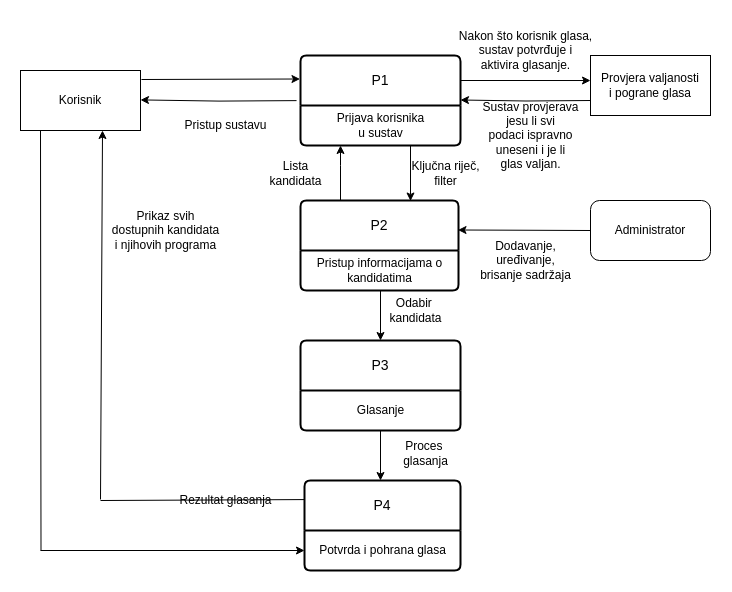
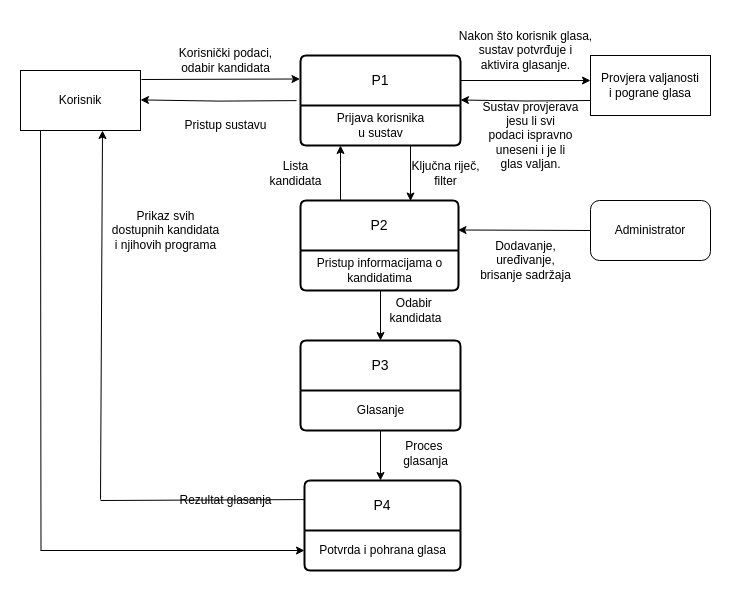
  <mxCell id="0" />
  <mxCell id="1" parent="0" />
  <mxCell id="2" value="P1" style="swimlane;childLayout=stackLayout;horizontal=1;startSize=50;horizontalStack=0;rounded=1;fontSize=14;fontStyle=0;strokeWidth=2;resizeParent=0;resizeLast=1;shadow=0;dashed=0;align=center;arcSize=4;whiteSpace=wrap;html=1;" parent="1" vertex="1"><mxGeometry x="300" y="55" width="160" height="90" as="geometry" /></mxCell>
  <mxCell id="3" value="Prijava korisnika &lt;br&gt;u sustav" style="text;html=1;align=center;verticalAlign=middle;resizable=0;points=[];autosize=1;strokeColor=none;fillColor=none;" parent="2" vertex="1"><mxGeometry y="50" width="160" height="40" as="geometry" /></mxCell>
  <mxCell id="4" value="" style="edgeStyle=orthogonalEdgeStyle;rounded=0;orthogonalLoop=1;jettySize=auto;html=1;exitX=1.008;exitY=0.15;exitDx=0;exitDy=0;exitPerimeter=0;" parent="1" source="5" edge="1"><mxGeometry relative="1" as="geometry"><mxPoint x="151" y="78" as="sourcePoint" /><mxPoint x="299.5" y="78.5" as="targetPoint" /></mxGeometry></mxCell>
  <mxCell id="5" value="Korisnik" style="rounded=0;whiteSpace=wrap;html=1;" parent="1" vertex="1"><mxGeometry x="20" y="70" width="120" height="60" as="geometry" /></mxCell>
  <mxCell id="6" value="" style="edgeStyle=orthogonalEdgeStyle;rounded=0;orthogonalLoop=1;jettySize=auto;html=1;exitX=0;exitY=0.443;exitDx=0;exitDy=0;exitPerimeter=0;entryX=1.033;entryY=0.617;entryDx=0;entryDy=0;entryPerimeter=0;" parent="1" edge="1"><mxGeometry relative="1" as="geometry"><mxPoint x="296.04" y="100.11" as="sourcePoint" /><mxPoint x="140" y="99.41" as="targetPoint" /></mxGeometry></mxCell>
+ <mxCell id="7" value="Korisnički podaci,&lt;br&gt;odabir kandidata" style="text;html=1;align=center;verticalAlign=middle;resizable=0;points=[];autosize=1;strokeColor=none;fillColor=none;" parent="1" vertex="1"><mxGeometry x="165" y="40" width="120" height="40" as="geometry" /></mxCell>
  <mxCell id="8" value="Pristup sustavu" style="text;html=1;align=center;verticalAlign=middle;resizable=0;points=[];autosize=1;strokeColor=none;fillColor=none;" parent="1" vertex="1"><mxGeometry x="170" y="110" width="110" height="30" as="geometry" /></mxCell>
  <mxCell id="9" value="P2" style="swimlane;childLayout=stackLayout;horizontal=1;startSize=50;horizontalStack=0;rounded=1;fontSize=14;fontStyle=0;strokeWidth=2;resizeParent=0;resizeLast=1;shadow=0;dashed=0;align=center;arcSize=4;whiteSpace=wrap;html=1;" parent="1" vertex="1"><mxGeometry x="300" y="200" width="158" height="90" as="geometry" /></mxCell>
  <mxCell id="10" value="Pristup informacijama o&lt;div&gt;kandidatima&lt;/div&gt;" style="text;html=1;align=center;verticalAlign=middle;resizable=0;points=[];autosize=1;strokeColor=none;fillColor=none;" parent="9" vertex="1"><mxGeometry y="50" width="158" height="40" as="geometry" /></mxCell>
  <mxCell id="11" value="" style="edgeStyle=orthogonalEdgeStyle;rounded=0;orthogonalLoop=1;jettySize=auto;html=1;entryX=1.033;entryY=0.617;entryDx=0;entryDy=0;entryPerimeter=0;" parent="1" edge="1"><mxGeometry relative="1" as="geometry"><mxPoint x="340" y="200" as="sourcePoint" /><mxPoint x="340" y="145" as="targetPoint" /><Array as="points"><mxPoint x="340" y="165" /><mxPoint x="340" y="165" /></Array></mxGeometry></mxCell>
  <mxCell id="12" value="Lista &lt;br&gt;kandidata" style="text;html=1;align=center;verticalAlign=middle;resizable=0;points=[];autosize=1;strokeColor=none;fillColor=none;" parent="1" vertex="1"><mxGeometry x="255" y="153" width="80" height="40" as="geometry" /></mxCell>
  <mxCell id="13" value="Ključna riječ, &lt;br&gt;filter" style="text;html=1;align=center;verticalAlign=middle;resizable=0;points=[];autosize=1;strokeColor=none;fillColor=none;" parent="1" vertex="1"><mxGeometry x="400" y="153" width="90" height="40" as="geometry" /></mxCell>
  <mxCell id="14" value="P3" style="swimlane;childLayout=stackLayout;horizontal=1;startSize=50;horizontalStack=0;rounded=1;fontSize=14;fontStyle=0;strokeWidth=2;resizeParent=0;resizeLast=1;shadow=0;dashed=0;align=center;arcSize=4;whiteSpace=wrap;html=1;" parent="1" vertex="1"><mxGeometry x="300" y="340" width="160" height="90" as="geometry" /></mxCell>
  <mxCell id="15" value="Glasanje" style="text;html=1;align=center;verticalAlign=middle;resizable=0;points=[];autosize=1;strokeColor=none;fillColor=none;" parent="14" vertex="1"><mxGeometry y="50" width="160" height="40" as="geometry" /></mxCell>
  <mxCell id="16" value="" style="edgeStyle=orthogonalEdgeStyle;rounded=0;orthogonalLoop=1;jettySize=auto;html=1;" parent="1" edge="1"><mxGeometry relative="1" as="geometry"><mxPoint x="410" y="145.5" as="sourcePoint" /><mxPoint x="410" y="200.5" as="targetPoint" /></mxGeometry></mxCell>
  <mxCell id="17" value="" style="endArrow=none;html=1;rounded=0;" parent="1" edge="1"><mxGeometry width="50" height="50" relative="1" as="geometry"><mxPoint x="40.5" y="550" as="sourcePoint" /><mxPoint x="40" y="130" as="targetPoint" /></mxGeometry></mxCell>
  <mxCell id="18" value="" style="endArrow=classic;html=1;rounded=0;entryX=-0.013;entryY=0.433;entryDx=0;entryDy=0;entryPerimeter=0;" parent="1" edge="1"><mxGeometry width="50" height="50" relative="1" as="geometry"><mxPoint x="40" y="550" as="sourcePoint" /><mxPoint x="304" y="550" as="targetPoint" /></mxGeometry></mxCell>
  <mxCell id="19" value="Odabir&amp;nbsp;&lt;br&gt;kandidata" style="text;html=1;align=center;verticalAlign=middle;resizable=0;points=[];autosize=1;strokeColor=none;fillColor=none;" parent="1" vertex="1"><mxGeometry x="375" y="290" width="80" height="40" as="geometry" /></mxCell>
  <mxCell id="20" value="Rezultat glasanja" style="text;html=1;align=center;verticalAlign=middle;resizable=0;points=[];autosize=1;strokeColor=none;fillColor=none;" parent="1" vertex="1"><mxGeometry x="165" y="485" width="120" height="30" as="geometry" /></mxCell>
  <mxCell id="21" value="Administrator" style="whiteSpace=wrap;html=1;rounded=1;" parent="1" vertex="1"><mxGeometry x="590" y="200" width="120" height="60" as="geometry" /></mxCell>
  <mxCell id="22" value="Dodavanje,&lt;br&gt;uređivanje,&lt;br&gt;brisanje sadržaja" style="text;html=1;align=center;verticalAlign=middle;resizable=0;points=[];autosize=1;strokeColor=none;fillColor=none;" parent="1" vertex="1"><mxGeometry x="470" y="230" width="110" height="60" as="geometry" /></mxCell>
  <mxCell id="23" value="" style="edgeStyle=orthogonalEdgeStyle;rounded=0;orthogonalLoop=1;jettySize=auto;html=1;exitX=0;exitY=0.5;exitDx=0;exitDy=0;" parent="1" edge="1"><mxGeometry relative="1" as="geometry"><mxPoint x="590" y="100" as="sourcePoint" /><mxPoint x="460" y="99.5" as="targetPoint" /></mxGeometry></mxCell>
  <mxCell id="24" value="Provjera valjanosti&lt;div&gt;i pograne glasa&lt;/div&gt;" style="rounded=0;whiteSpace=wrap;html=1;" parent="1" vertex="1"><mxGeometry x="590" y="55" width="120" height="60" as="geometry" /></mxCell>
  <mxCell id="25" value="" style="edgeStyle=orthogonalEdgeStyle;rounded=0;orthogonalLoop=1;jettySize=auto;html=1;exitX=1.003;exitY=0.222;exitDx=0;exitDy=0;exitPerimeter=0;" parent="1" edge="1"><mxGeometry relative="1" as="geometry"><mxPoint x="460.45" y="80" as="sourcePoint" /><mxPoint x="590" y="80.02" as="targetPoint" /></mxGeometry></mxCell>
  <mxCell id="26" value="Nakon što korisnik glasa,&lt;div&gt;&amp;nbsp;sustav potvrđuje i&amp;nbsp;&lt;/div&gt;&lt;div&gt;aktivira glasanje.&lt;/div&gt;" style="text;html=1;align=center;verticalAlign=middle;resizable=0;points=[];autosize=1;strokeColor=none;fillColor=none;" parent="1" vertex="1"><mxGeometry x="445" y="20" width="160" height="60" as="geometry" /></mxCell>
  <mxCell id="27" value="Sustav provjerava&lt;div&gt;&amp;nbsp;jesu li svi&amp;nbsp;&lt;/div&gt;&lt;div&gt;podaci ispravno&lt;/div&gt;&lt;div&gt;&amp;nbsp;uneseni i je li&amp;nbsp;&lt;/div&gt;&lt;div&gt;glas valjan.&lt;/div&gt;" style="text;html=1;align=center;verticalAlign=middle;resizable=0;points=[];autosize=1;strokeColor=none;fillColor=none;" parent="1" vertex="1"><mxGeometry x="470" y="90" width="120" height="90" as="geometry" /></mxCell>
  <mxCell id="28" value="" style="edgeStyle=orthogonalEdgeStyle;rounded=0;orthogonalLoop=1;jettySize=auto;html=1;" parent="1" edge="1"><mxGeometry relative="1" as="geometry"><mxPoint x="380" y="290" as="sourcePoint" /><mxPoint x="380" y="340" as="targetPoint" /></mxGeometry></mxCell>
  <mxCell id="29" value="" style="edgeStyle=orthogonalEdgeStyle;rounded=0;orthogonalLoop=1;jettySize=auto;html=1;exitX=0;exitY=0.5;exitDx=0;exitDy=0;" parent="1" source="21" edge="1"><mxGeometry relative="1" as="geometry"><mxPoint x="580" y="229.5" as="sourcePoint" /><mxPoint x="457.5" y="229.5" as="targetPoint" /></mxGeometry></mxCell>
  <mxCell id="30" value="P4" style="swimlane;childLayout=stackLayout;horizontal=1;startSize=50;horizontalStack=0;rounded=1;fontSize=14;fontStyle=0;strokeWidth=2;resizeParent=0;resizeLast=1;shadow=0;dashed=0;align=center;arcSize=4;whiteSpace=wrap;html=1;" parent="1" vertex="1"><mxGeometry x="304" y="480" width="156" height="90" as="geometry" /></mxCell>
  <mxCell id="31" value="Potvrda i pohrana glasa" style="text;html=1;align=center;verticalAlign=middle;resizable=0;points=[];autosize=1;strokeColor=none;fillColor=none;" parent="30" vertex="1"><mxGeometry y="50" width="156" height="40" as="geometry" /></mxCell>
  <mxCell id="32" value="" style="edgeStyle=orthogonalEdgeStyle;rounded=0;orthogonalLoop=1;jettySize=auto;html=1;" parent="1" edge="1"><mxGeometry relative="1" as="geometry"><mxPoint x="380" y="430" as="sourcePoint" /><mxPoint x="380" y="480" as="targetPoint" /></mxGeometry></mxCell>
  <mxCell id="33" value="" style="endArrow=classic;html=1;rounded=0;entryX=0.85;entryY=1.017;entryDx=0;entryDy=0;entryPerimeter=0;" parent="1" edge="1"><mxGeometry width="50" height="50" relative="1" as="geometry"><mxPoint x="100" y="498.98" as="sourcePoint" /><mxPoint x="102" y="130" as="targetPoint" /></mxGeometry></mxCell>
  <mxCell id="34" value="" style="endArrow=none;html=1;rounded=0;entryX=-0.001;entryY=0.212;entryDx=0;entryDy=0;entryPerimeter=0;" parent="1" target="30" edge="1"><mxGeometry width="50" height="50" relative="1" as="geometry"><mxPoint x="100" y="500" as="sourcePoint" /><mxPoint x="298" y="500" as="targetPoint" /></mxGeometry></mxCell>
  <mxCell id="35" value="Prikaz svih&lt;br&gt;dostupnih kandidata&lt;div&gt;i njihovih programa&lt;/div&gt;" style="text;html=1;align=center;verticalAlign=middle;resizable=0;points=[];autosize=1;strokeColor=none;fillColor=none;" parent="1" vertex="1"><mxGeometry x="100" y="200" width="130" height="60" as="geometry" /></mxCell>
  <mxCell id="36" value="Proces&amp;nbsp;&lt;div&gt;glasanja&lt;/div&gt;" style="text;html=1;align=center;verticalAlign=middle;resizable=0;points=[];autosize=1;strokeColor=none;fillColor=none;" parent="1" vertex="1"><mxGeometry x="390" y="433" width="70" height="40" as="geometry" /></mxCell>
